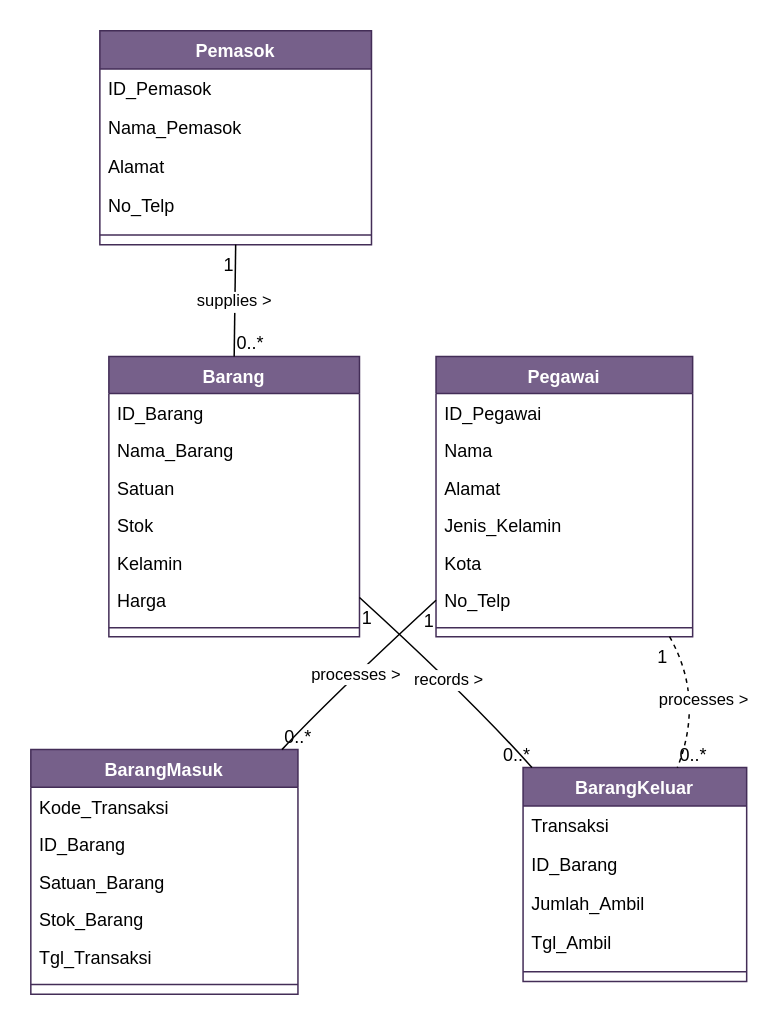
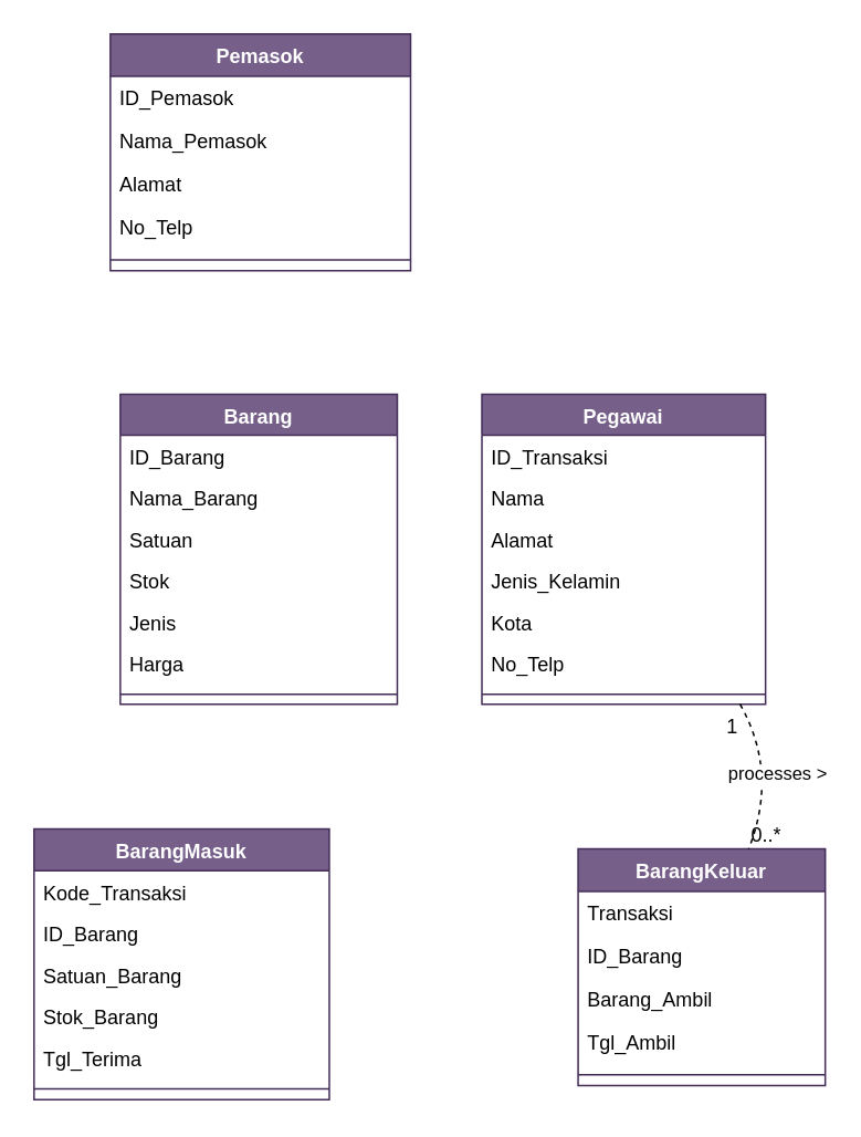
  <mxCell id="0" />
  <mxCell id="1" parent="0" />
  <mxCell id="2" value="Pemasok" style="swimlane;fontStyle=1;align=center;verticalAlign=top;childLayout=stackLayout;horizontal=1;startSize=25.515;horizontalStack=0;resizeParent=1;resizeParentMax=0;resizeLast=0;collapsible=0;marginBottom=0;fillColor=#76608a;fontColor=#ffffff;strokeColor=#432D57;" parent="1" vertex="1"><mxGeometry x="66" y="20" width="181" height="142.515" as="geometry" /></mxCell>
  <mxCell id="3" value="ID_Pemasok" style="text;strokeColor=none;fillColor=none;align=left;verticalAlign=top;spacingLeft=4;spacingRight=4;overflow=hidden;rotatable=0;points=[[0,0.5],[1,0.5]];portConstraint=eastwest;" parent="2" vertex="1"><mxGeometry y="25.515" width="181" height="26" as="geometry" /></mxCell>
  <mxCell id="4" value="Nama_Pemasok" style="text;strokeColor=none;fillColor=none;align=left;verticalAlign=top;spacingLeft=4;spacingRight=4;overflow=hidden;rotatable=0;points=[[0,0.5],[1,0.5]];portConstraint=eastwest;" parent="2" vertex="1"><mxGeometry y="51.515" width="181" height="26" as="geometry" /></mxCell>
  <mxCell id="5" value="Alamat" style="text;strokeColor=none;fillColor=none;align=left;verticalAlign=top;spacingLeft=4;spacingRight=4;overflow=hidden;rotatable=0;points=[[0,0.5],[1,0.5]];portConstraint=eastwest;" parent="2" vertex="1"><mxGeometry y="77.515" width="181" height="26" as="geometry" /></mxCell>
  <mxCell id="6" value="No_Telp" style="text;strokeColor=none;fillColor=none;align=left;verticalAlign=top;spacingLeft=4;spacingRight=4;overflow=hidden;rotatable=0;points=[[0,0.5],[1,0.5]];portConstraint=eastwest;" parent="2" vertex="1"><mxGeometry y="103.515" width="181" height="26" as="geometry" /></mxCell>
  <mxCell id="7" style="line;strokeWidth=1;fillColor=none;align=left;verticalAlign=middle;spacingTop=-1;spacingLeft=3;spacingRight=3;rotatable=0;labelPosition=right;points=[];portConstraint=eastwest;strokeColor=inherit;" parent="2" vertex="1"><mxGeometry y="129.515" width="181" height="13" as="geometry" /></mxCell>
  <mxCell id="8" value="Barang" style="swimlane;fontStyle=1;align=center;verticalAlign=top;childLayout=stackLayout;horizontal=1;startSize=24.756;horizontalStack=0;resizeParent=1;resizeParentMax=0;resizeLast=0;collapsible=0;marginBottom=0;fillColor=#76608a;fontColor=#ffffff;strokeColor=#432D57;" parent="1" vertex="1"><mxGeometry x="72" y="237" width="167" height="186.756" as="geometry" /></mxCell>
  <mxCell id="9" value="ID_Barang" style="text;strokeColor=none;fillColor=none;align=left;verticalAlign=top;spacingLeft=4;spacingRight=4;overflow=hidden;rotatable=0;points=[[0,0.5],[1,0.5]];portConstraint=eastwest;" parent="8" vertex="1"><mxGeometry y="24.756" width="167" height="25" as="geometry" /></mxCell>
  <mxCell id="10" value="Nama_Barang" style="text;strokeColor=none;fillColor=none;align=left;verticalAlign=top;spacingLeft=4;spacingRight=4;overflow=hidden;rotatable=0;points=[[0,0.5],[1,0.5]];portConstraint=eastwest;" parent="8" vertex="1"><mxGeometry y="49.756" width="167" height="25" as="geometry" /></mxCell>
  <mxCell id="11" value="Satuan" style="text;strokeColor=none;fillColor=none;align=left;verticalAlign=top;spacingLeft=4;spacingRight=4;overflow=hidden;rotatable=0;points=[[0,0.5],[1,0.5]];portConstraint=eastwest;" parent="8" vertex="1"><mxGeometry y="74.756" width="167" height="25" as="geometry" /></mxCell>
  <mxCell id="12" value="Stok" style="text;strokeColor=none;fillColor=none;align=left;verticalAlign=top;spacingLeft=4;spacingRight=4;overflow=hidden;rotatable=0;points=[[0,0.5],[1,0.5]];portConstraint=eastwest;" parent="8" vertex="1"><mxGeometry y="99.756" width="167" height="25" as="geometry" /></mxCell>
- <mxCell id="13" value="Kelamin" style="text;strokeColor=none;fillColor=none;align=left;verticalAlign=top;spacingLeft=4;spacingRight=4;overflow=hidden;rotatable=0;points=[[0,0.5],[1,0.5]];portConstraint=eastwest;" parent="8" vertex="1"><mxGeometry y="124.756" width="167" height="25" as="geometry" /></mxCell>
+ <mxCell id="13" value="Jenis" style="text;strokeColor=none;fillColor=none;align=left;verticalAlign=top;spacingLeft=4;spacingRight=4;overflow=hidden;rotatable=0;points=[[0,0.5],[1,0.5]];portConstraint=eastwest;" parent="8" vertex="1"><mxGeometry y="124.756" width="167" height="25" as="geometry" /></mxCell>
  <mxCell id="14" value="Harga" style="text;strokeColor=none;fillColor=none;align=left;verticalAlign=top;spacingLeft=4;spacingRight=4;overflow=hidden;rotatable=0;points=[[0,0.5],[1,0.5]];portConstraint=eastwest;" parent="8" vertex="1"><mxGeometry y="149.756" width="167" height="25" as="geometry" /></mxCell>
  <mxCell id="15" style="line;strokeWidth=1;fillColor=none;align=left;verticalAlign=middle;spacingTop=-1;spacingLeft=3;spacingRight=3;rotatable=0;labelPosition=right;points=[];portConstraint=eastwest;strokeColor=inherit;" parent="8" vertex="1"><mxGeometry y="174.756" width="167" height="12" as="geometry" /></mxCell>
  <mxCell id="16" value="Pegawai" style="swimlane;fontStyle=1;align=center;verticalAlign=top;childLayout=stackLayout;horizontal=1;startSize=24.756;horizontalStack=0;resizeParent=1;resizeParentMax=0;resizeLast=0;collapsible=0;marginBottom=0;fillColor=#76608a;fontColor=#ffffff;strokeColor=#432D57;" parent="1" vertex="1"><mxGeometry x="290" y="237" width="171" height="186.756" as="geometry" /></mxCell>
- <mxCell id="17" value="ID_Pegawai" style="text;strokeColor=none;fillColor=none;align=left;verticalAlign=top;spacingLeft=4;spacingRight=4;overflow=hidden;rotatable=0;points=[[0,0.5],[1,0.5]];portConstraint=eastwest;" parent="16" vertex="1"><mxGeometry y="24.756" width="171" height="25" as="geometry" /></mxCell>
+ <mxCell id="17" value="ID_Transaksi" style="text;strokeColor=none;fillColor=none;align=left;verticalAlign=top;spacingLeft=4;spacingRight=4;overflow=hidden;rotatable=0;points=[[0,0.5],[1,0.5]];portConstraint=eastwest;" parent="16" vertex="1"><mxGeometry y="24.756" width="171" height="25" as="geometry" /></mxCell>
  <mxCell id="18" value="Nama" style="text;strokeColor=none;fillColor=none;align=left;verticalAlign=top;spacingLeft=4;spacingRight=4;overflow=hidden;rotatable=0;points=[[0,0.5],[1,0.5]];portConstraint=eastwest;" parent="16" vertex="1"><mxGeometry y="49.756" width="171" height="25" as="geometry" /></mxCell>
  <mxCell id="19" value="Alamat" style="text;strokeColor=none;fillColor=none;align=left;verticalAlign=top;spacingLeft=4;spacingRight=4;overflow=hidden;rotatable=0;points=[[0,0.5],[1,0.5]];portConstraint=eastwest;" parent="16" vertex="1"><mxGeometry y="74.756" width="171" height="25" as="geometry" /></mxCell>
  <mxCell id="20" value="Jenis_Kelamin" style="text;strokeColor=none;fillColor=none;align=left;verticalAlign=top;spacingLeft=4;spacingRight=4;overflow=hidden;rotatable=0;points=[[0,0.5],[1,0.5]];portConstraint=eastwest;" parent="16" vertex="1"><mxGeometry y="99.756" width="171" height="25" as="geometry" /></mxCell>
  <mxCell id="21" value="Kota" style="text;strokeColor=none;fillColor=none;align=left;verticalAlign=top;spacingLeft=4;spacingRight=4;overflow=hidden;rotatable=0;points=[[0,0.5],[1,0.5]];portConstraint=eastwest;" parent="16" vertex="1"><mxGeometry y="124.756" width="171" height="25" as="geometry" /></mxCell>
  <mxCell id="22" value="No_Telp" style="text;strokeColor=none;fillColor=none;align=left;verticalAlign=top;spacingLeft=4;spacingRight=4;overflow=hidden;rotatable=0;points=[[0,0.5],[1,0.5]];portConstraint=eastwest;" parent="16" vertex="1"><mxGeometry y="149.756" width="171" height="25" as="geometry" /></mxCell>
  <mxCell id="23" style="line;strokeWidth=1;fillColor=none;align=left;verticalAlign=middle;spacingTop=-1;spacingLeft=3;spacingRight=3;rotatable=0;labelPosition=right;points=[];portConstraint=eastwest;strokeColor=inherit;" parent="16" vertex="1"><mxGeometry y="174.756" width="171" height="12" as="geometry" /></mxCell>
  <mxCell id="24" value="BarangMasuk" style="swimlane;fontStyle=1;align=center;verticalAlign=top;childLayout=stackLayout;horizontal=1;startSize=25.077;horizontalStack=0;resizeParent=1;resizeParentMax=0;resizeLast=0;collapsible=0;marginBottom=0;fillColor=#76608a;fontColor=#ffffff;strokeColor=#432D57;" parent="1" vertex="1"><mxGeometry x="20" y="499" width="178" height="163.077" as="geometry" /></mxCell>
  <mxCell id="25" value="Kode_Transaksi" style="text;strokeColor=none;fillColor=none;align=left;verticalAlign=top;spacingLeft=4;spacingRight=4;overflow=hidden;rotatable=0;points=[[0,0.5],[1,0.5]];portConstraint=eastwest;" parent="24" vertex="1"><mxGeometry y="25.077" width="178" height="25" as="geometry" /></mxCell>
  <mxCell id="26" value="ID_Barang" style="text;strokeColor=none;fillColor=none;align=left;verticalAlign=top;spacingLeft=4;spacingRight=4;overflow=hidden;rotatable=0;points=[[0,0.5],[1,0.5]];portConstraint=eastwest;" parent="24" vertex="1"><mxGeometry y="50.077" width="178" height="25" as="geometry" /></mxCell>
  <mxCell id="27" value="Satuan_Barang" style="text;strokeColor=none;fillColor=none;align=left;verticalAlign=top;spacingLeft=4;spacingRight=4;overflow=hidden;rotatable=0;points=[[0,0.5],[1,0.5]];portConstraint=eastwest;" parent="24" vertex="1"><mxGeometry y="75.077" width="178" height="25" as="geometry" /></mxCell>
  <mxCell id="28" value="Stok_Barang" style="text;strokeColor=none;fillColor=none;align=left;verticalAlign=top;spacingLeft=4;spacingRight=4;overflow=hidden;rotatable=0;points=[[0,0.5],[1,0.5]];portConstraint=eastwest;" parent="24" vertex="1"><mxGeometry y="100.077" width="178" height="25" as="geometry" /></mxCell>
- <mxCell id="29" value="Tgl_Transaksi" style="text;strokeColor=none;fillColor=none;align=left;verticalAlign=top;spacingLeft=4;spacingRight=4;overflow=hidden;rotatable=0;points=[[0,0.5],[1,0.5]];portConstraint=eastwest;" parent="24" vertex="1"><mxGeometry y="125.077" width="178" height="25" as="geometry" /></mxCell>
+ <mxCell id="29" value="Tgl_Terima" style="text;strokeColor=none;fillColor=none;align=left;verticalAlign=top;spacingLeft=4;spacingRight=4;overflow=hidden;rotatable=0;points=[[0,0.5],[1,0.5]];portConstraint=eastwest;" parent="24" vertex="1"><mxGeometry y="125.077" width="178" height="25" as="geometry" /></mxCell>
  <mxCell id="30" style="line;strokeWidth=1;fillColor=none;align=left;verticalAlign=middle;spacingTop=-1;spacingLeft=3;spacingRight=3;rotatable=0;labelPosition=right;points=[];portConstraint=eastwest;strokeColor=inherit;" parent="24" vertex="1"><mxGeometry y="150.077" width="178" height="13" as="geometry" /></mxCell>
  <mxCell id="31" value="BarangKeluar" style="swimlane;fontStyle=1;align=center;verticalAlign=top;childLayout=stackLayout;horizontal=1;startSize=25.515;horizontalStack=0;resizeParent=1;resizeParentMax=0;resizeLast=0;collapsible=0;marginBottom=0;fillColor=#76608a;fontColor=#ffffff;strokeColor=#432D57;" parent="1" vertex="1"><mxGeometry x="348" y="511" width="149" height="142.515" as="geometry" /></mxCell>
  <mxCell id="32" value="Transaksi" style="text;strokeColor=none;fillColor=none;align=left;verticalAlign=top;spacingLeft=4;spacingRight=4;overflow=hidden;rotatable=0;points=[[0,0.5],[1,0.5]];portConstraint=eastwest;" parent="31" vertex="1"><mxGeometry y="25.515" width="149" height="26" as="geometry" /></mxCell>
  <mxCell id="33" value="ID_Barang" style="text;strokeColor=none;fillColor=none;align=left;verticalAlign=top;spacingLeft=4;spacingRight=4;overflow=hidden;rotatable=0;points=[[0,0.5],[1,0.5]];portConstraint=eastwest;" parent="31" vertex="1"><mxGeometry y="51.515" width="149" height="26" as="geometry" /></mxCell>
- <mxCell id="34" value="Jumlah_Ambil" style="text;strokeColor=none;fillColor=none;align=left;verticalAlign=top;spacingLeft=4;spacingRight=4;overflow=hidden;rotatable=0;points=[[0,0.5],[1,0.5]];portConstraint=eastwest;" parent="31" vertex="1"><mxGeometry y="77.515" width="149" height="26" as="geometry" /></mxCell>
+ <mxCell id="34" value="Barang_Ambil" style="text;strokeColor=none;fillColor=none;align=left;verticalAlign=top;spacingLeft=4;spacingRight=4;overflow=hidden;rotatable=0;points=[[0,0.5],[1,0.5]];portConstraint=eastwest;" parent="31" vertex="1"><mxGeometry y="77.515" width="149" height="26" as="geometry" /></mxCell>
  <mxCell id="35" value="Tgl_Ambil" style="text;strokeColor=none;fillColor=none;align=left;verticalAlign=top;spacingLeft=4;spacingRight=4;overflow=hidden;rotatable=0;points=[[0,0.5],[1,0.5]];portConstraint=eastwest;" parent="31" vertex="1"><mxGeometry y="103.515" width="149" height="26" as="geometry" /></mxCell>
  <mxCell id="36" style="line;strokeWidth=1;fillColor=none;align=left;verticalAlign=middle;spacingTop=-1;spacingLeft=3;spacingRight=3;rotatable=0;labelPosition=right;points=[];portConstraint=eastwest;strokeColor=inherit;" parent="31" vertex="1"><mxGeometry y="129.515" width="149" height="13" as="geometry" /></mxCell>
- <mxCell id="37" value="supplies &gt;" style="curved=1;startArrow=none;endArrow=none;exitX=0.5;exitY=1;entryX=0.5;entryY=0;rounded=0;" parent="1" source="2" target="8" edge="1"><mxGeometry relative="1" as="geometry"><Array as="points" /></mxGeometry></mxCell>
- <mxCell id="38" value="1" style="edgeLabel;resizable=0;labelBackgroundColor=none;fontSize=12;align=right;verticalAlign=top;" parent="37" vertex="1"><mxGeometry x="-1" relative="1" as="geometry" /></mxCell>
- <mxCell id="39" value="0..*" style="edgeLabel;resizable=0;labelBackgroundColor=none;fontSize=12;align=left;verticalAlign=bottom;" parent="37" vertex="1"><mxGeometry x="1" relative="1" as="geometry" /></mxCell>
- <mxCell id="40" value="records &gt;" style="curved=1;startArrow=none;endArrow=none;exitX=1;exitY=0.86;entryX=0.04;entryY=0;rounded=0;" parent="1" source="8" target="31" edge="1"><mxGeometry relative="1" as="geometry"><Array as="points"><mxPoint x="313" y="465" /></Array></mxGeometry></mxCell>
- <mxCell id="41" value="1" style="edgeLabel;resizable=0;labelBackgroundColor=none;fontSize=12;align=left;verticalAlign=top;" parent="40" vertex="1"><mxGeometry x="-1" relative="1" as="geometry" /></mxCell>
- <mxCell id="42" value="0..*" style="edgeLabel;resizable=0;labelBackgroundColor=none;fontSize=12;align=right;verticalAlign=bottom;" parent="40" vertex="1"><mxGeometry x="1" relative="1" as="geometry" /></mxCell>
- <mxCell id="43" value="processes &gt;" style="curved=1;startArrow=none;endArrow=none;exitX=0;exitY=0.87;entryX=0.94;entryY=0;rounded=0;" parent="1" source="16" target="24" edge="1"><mxGeometry relative="1" as="geometry"><Array as="points"><mxPoint x="219" y="465" /></Array></mxGeometry></mxCell>
- <mxCell id="44" value="1" style="edgeLabel;resizable=0;labelBackgroundColor=none;fontSize=12;align=right;verticalAlign=top;" parent="43" vertex="1"><mxGeometry x="-1" relative="1" as="geometry" /></mxCell>
- <mxCell id="45" value="0..*" style="edgeLabel;resizable=0;labelBackgroundColor=none;fontSize=12;align=left;verticalAlign=bottom;" parent="43" vertex="1"><mxGeometry x="1" relative="1" as="geometry" /></mxCell>
  <mxCell id="46" value="processes &gt;" style="curved=1;startArrow=none;endArrow=none;exitX=0.91;exitY=1;entryX=0.69;entryY=0;rounded=0;dashed=1;" parent="1" source="16" target="31" edge="1"><mxGeometry relative="1" as="geometry"><Array as="points"><mxPoint x="469" y="465" /></Array></mxGeometry></mxCell>
  <mxCell id="47" value="1" style="edgeLabel;resizable=0;labelBackgroundColor=none;fontSize=12;align=right;verticalAlign=top;" parent="46" vertex="1"><mxGeometry x="-1" relative="1" as="geometry" /></mxCell>
  <mxCell id="48" value="0..*" style="edgeLabel;resizable=0;labelBackgroundColor=none;fontSize=12;align=left;verticalAlign=bottom;" parent="46" vertex="1"><mxGeometry x="1" relative="1" as="geometry" /></mxCell>
